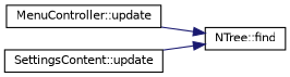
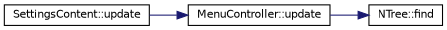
  digraph {
    rankdir=RL
    node [color=black fillcolor=white fontname=Helvetica fontsize=10 shape=record style=filled]
    edge [color=midnightblue dir=back fontname=Helvetica fontsize=10 labelfontname=Helvetica labelfontsize=10 style=solid]
    n1 [height=0.2 label="NTree::find" width=0.4]
    n2 [height=0.2 label="MenuController::update" width=0.4]
    n3 [height=0.2 label="SettingsContent::update" width=0.4]
    n1 -> n2
-   n1 -> n3
+   n2 -> n3
  }
